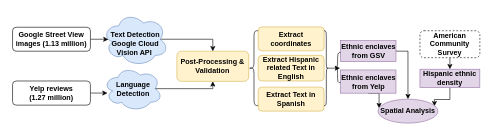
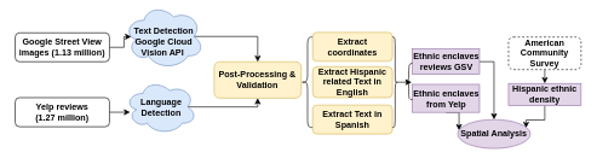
  <mxCell id="0" />
  <mxCell id="1" parent="0" />
  <mxCell id="2" style="edgeStyle=orthogonalEdgeStyle;rounded=0;orthogonalLoop=1;jettySize=auto;html=1;exitX=1;exitY=0.5;exitDx=0;exitDy=0;entryX=0.07;entryY=0.596;entryDx=0;entryDy=0;entryPerimeter=0;" parent="1" source="3" target="7" edge="1"><mxGeometry relative="1" as="geometry" /></mxCell>
  <mxCell id="3" value="&lt;b&gt;Yelp reviews (1.27&amp;nbsp;&lt;/b&gt;&lt;b&gt;million)&lt;/b&gt;" style="rounded=1;whiteSpace=wrap;html=1;fontSize=12;glass=0;strokeWidth=1;shadow=0;" parent="1" vertex="1"><mxGeometry x="20" y="134.68" width="130" height="40.32" as="geometry" /></mxCell>
  <mxCell id="4" value="&lt;b&gt;Post-Processing &amp;amp;&lt;br&gt;Validation&lt;br&gt;&lt;/b&gt;" style="rounded=1;whiteSpace=wrap;html=1;fontSize=12;glass=0;strokeWidth=1;shadow=0;fillColor=#fff2cc;strokeColor=#d6b656;" parent="1" vertex="1"><mxGeometry x="294.25" y="85" width="120" height="50.32" as="geometry" /></mxCell>
  <mxCell id="5" value="" style="shape=curlyBracket;whiteSpace=wrap;html=1;rounded=1;rotation=0;" parent="1" vertex="1"><mxGeometry x="414.25" y="50.78" width="17.5" height="125" as="geometry" /></mxCell>
  <mxCell id="6" style="edgeStyle=orthogonalEdgeStyle;rounded=0;orthogonalLoop=1;jettySize=auto;html=1;exitX=0.875;exitY=0.5;exitDx=0;exitDy=0;exitPerimeter=0;entryX=0.5;entryY=1;entryDx=0;entryDy=0;" parent="1" source="7" target="4" edge="1"><mxGeometry relative="1" as="geometry"><Array as="points"><mxPoint x="354" y="147" /></Array></mxGeometry></mxCell>
  <mxCell id="7" value="&lt;b&gt;Language Detection&lt;/b&gt;" style="ellipse;shape=cloud;whiteSpace=wrap;html=1;fillColor=#dae8fc;strokeColor=#6c8ebf;" parent="1" vertex="1"><mxGeometry x="171.5" y="110" width="98.5" height="75" as="geometry" /></mxCell>
  <mxCell id="8" style="edgeStyle=orthogonalEdgeStyle;rounded=0;orthogonalLoop=1;jettySize=auto;html=1;exitX=0.5;exitY=1;exitDx=0;exitDy=0;entryX=0.942;entryY=0.294;entryDx=0;entryDy=0;entryPerimeter=0;" parent="1" source="9" target="26" edge="1"><mxGeometry relative="1" as="geometry" /></mxCell>
  <mxCell id="9" value="&lt;span&gt;&lt;b&gt;Hispanic ethnic density&lt;/b&gt;&lt;/span&gt;" style="rounded=0;whiteSpace=wrap;html=1;fillColor=#e1d5e7;strokeColor=#9673a6;" parent="1" vertex="1"><mxGeometry x="700" y="115" width="100" height="30.63" as="geometry" /></mxCell>
  <mxCell id="10" style="edgeStyle=orthogonalEdgeStyle;rounded=0;orthogonalLoop=1;jettySize=auto;html=1;exitX=0.5;exitY=1;exitDx=0;exitDy=0;entryX=0.5;entryY=0;entryDx=0;entryDy=0;" parent="1" source="11" target="9" edge="1"><mxGeometry relative="1" as="geometry" /></mxCell>
  <mxCell id="11" value="&lt;b&gt;American Community Survey&lt;/b&gt;" style="rounded=1;whiteSpace=wrap;html=1;fontSize=12;glass=0;strokeWidth=1;shadow=0;dashed=1;" parent="1" vertex="1"><mxGeometry x="700" y="50.78" width="100" height="45" as="geometry" /></mxCell>
  <mxCell id="12" value="" style="edgeStyle=orthogonalEdgeStyle;rounded=0;orthogonalLoop=1;jettySize=auto;html=1;entryX=0.091;entryY=0.503;entryDx=0;entryDy=0;entryPerimeter=0;" parent="1" source="13" target="15" edge="1"><mxGeometry relative="1" as="geometry" /></mxCell>
  <mxCell id="13" value="&lt;b&gt;Google Street View images (1.13 million)&lt;/b&gt;&lt;b&gt;&lt;br&gt;&lt;/b&gt;" style="rounded=1;whiteSpace=wrap;html=1;fontSize=12;glass=0;strokeWidth=1;shadow=0;" parent="1" vertex="1"><mxGeometry x="20" y="45" width="130" height="40" as="geometry" /></mxCell>
  <mxCell id="14" style="edgeStyle=orthogonalEdgeStyle;rounded=0;orthogonalLoop=1;jettySize=auto;html=1;exitX=0.875;exitY=0.5;exitDx=0;exitDy=0;exitPerimeter=0;entryX=0.5;entryY=0;entryDx=0;entryDy=0;" parent="1" source="15" target="4" edge="1"><mxGeometry relative="1" as="geometry" /></mxCell>
- <mxCell id="15" value="&lt;b&gt;&lt;br&gt;&lt;/b&gt;&lt;b&gt;Text Detection Google Cloud Vision API&amp;nbsp;&lt;/b&gt;&lt;b&gt;&lt;br&gt;&lt;/b&gt;" style="ellipse;shape=cloud;whiteSpace=wrap;html=1;fillColor=#dae8fc;strokeColor=#6c8ebf;" parent="1" vertex="1"><mxGeometry x="170" y="20" width="110" height="90" as="geometry" /></mxCell>
+ <mxCell id="15" value="&lt;b&gt;&lt;br&gt;&lt;/b&gt;&lt;b&gt;Text Detection Google Cloud Vision API&amp;nbsp;&lt;/b&gt;&lt;b&gt;&lt;br&gt;&lt;/b&gt;" style="ellipse;shape=cloud;whiteSpace=wrap;html=1;fillColor=#dae8fc;strokeColor=#6c8ebf;" parent="1" vertex="1"><mxGeometry x="170" y="5" width="110" height="90" as="geometry" /></mxCell>
  <mxCell id="16" style="edgeStyle=orthogonalEdgeStyle;rounded=0;orthogonalLoop=1;jettySize=auto;html=1;exitX=0.5;exitY=1;exitDx=0;exitDy=0;" parent="1" edge="1"><mxGeometry relative="1" as="geometry"><mxPoint x="303" y="200.63" as="sourcePoint" /><mxPoint x="303" y="200.63" as="targetPoint" /></mxGeometry></mxCell>
  <mxCell id="17" value="&lt;b&gt;Extract coordinates&lt;/b&gt;" style="rounded=1;whiteSpace=wrap;html=1;fillColor=#fff2cc;strokeColor=#d6b656;" parent="1" vertex="1"><mxGeometry x="430" y="44.37" width="110" height="40" as="geometry" /></mxCell>
  <mxCell id="18" value="&lt;b&gt;Extract Hispanic related Text in English&lt;/b&gt;" style="rounded=1;whiteSpace=wrap;html=1;fillColor=#fff2cc;strokeColor=#d6b656;" parent="1" vertex="1"><mxGeometry x="430" y="91.87" width="110" height="42.81" as="geometry" /></mxCell>
  <mxCell id="19" value="&lt;b&gt;Extract Text in Spanish&lt;/b&gt;" style="rounded=1;whiteSpace=wrap;html=1;fillColor=#fff2cc;strokeColor=#d6b656;" parent="1" vertex="1"><mxGeometry x="430" y="145" width="110" height="40" as="geometry" /></mxCell>
  <mxCell id="20" value="" style="edgeStyle=orthogonalEdgeStyle;rounded=0;orthogonalLoop=1;jettySize=auto;html=1;entryX=0.5;entryY=0;entryDx=0;entryDy=0;" parent="1" source="21" target="26" edge="1"><mxGeometry relative="1" as="geometry"><Array as="points"><mxPoint x="680" y="85" /></Array></mxGeometry></mxCell>
- <mxCell id="21" value="&lt;b&gt;Ethnic enclaves from GSV&lt;/b&gt;" style="rounded=0;whiteSpace=wrap;html=1;fillColor=#e1d5e7;strokeColor=#9673a6;" parent="1" vertex="1"><mxGeometry x="567.5" y="67.35" width="92.5" height="35" as="geometry" /></mxCell>
+ <mxCell id="21" value="&lt;b&gt;Ethnic enclaves reviews GSV&lt;/b&gt;" style="rounded=0;whiteSpace=wrap;html=1;fillColor=#e1d5e7;strokeColor=#9673a6;" parent="1" vertex="1"><mxGeometry x="567.5" y="67.35" width="92.5" height="35" as="geometry" /></mxCell>
  <mxCell id="22" style="edgeStyle=orthogonalEdgeStyle;rounded=0;orthogonalLoop=1;jettySize=auto;html=1;exitX=0.1;exitY=0.5;exitDx=0;exitDy=0;exitPerimeter=0;entryX=0.9;entryY=0.5;entryDx=0;entryDy=0;entryPerimeter=0;" parent="1" source="23" target="27" edge="1"><mxGeometry relative="1" as="geometry" /></mxCell>
  <mxCell id="23" value="" style="shape=curlyBracket;whiteSpace=wrap;html=1;rounded=1;rotation=-180;size=0.5;" parent="1" vertex="1"><mxGeometry x="540" y="50.78" width="7.5" height="125" as="geometry" /></mxCell>
  <mxCell id="24" style="edgeStyle=orthogonalEdgeStyle;rounded=0;orthogonalLoop=1;jettySize=auto;html=1;exitX=0.5;exitY=1;exitDx=0;exitDy=0;entryX=0.018;entryY=0.375;entryDx=0;entryDy=0;entryPerimeter=0;" parent="1" source="25" target="26" edge="1"><mxGeometry relative="1" as="geometry" /></mxCell>
  <mxCell id="25" value="&lt;b&gt;Ethnic enclaves from Yelp&lt;/b&gt;" style="rounded=0;whiteSpace=wrap;html=1;fillColor=#e1d5e7;strokeColor=#9673a6;" parent="1" vertex="1"><mxGeometry x="567.5" y="116.26" width="92.5" height="38.74" as="geometry" /></mxCell>
  <mxCell id="26" value="Spatial Analysis" style="ellipse;whiteSpace=wrap;html=1;fillColor=#e1d5e7;strokeColor=#9673a6;fontStyle=1" parent="1" vertex="1"><mxGeometry x="630" y="165" width="100" height="40" as="geometry" /></mxCell>
  <mxCell id="27" value="" style="shape=curlyBracket;whiteSpace=wrap;html=1;rounded=1;rotation=0;" parent="1" vertex="1"><mxGeometry x="557.5" y="87.35" width="10" height="50" as="geometry" /></mxCell>
